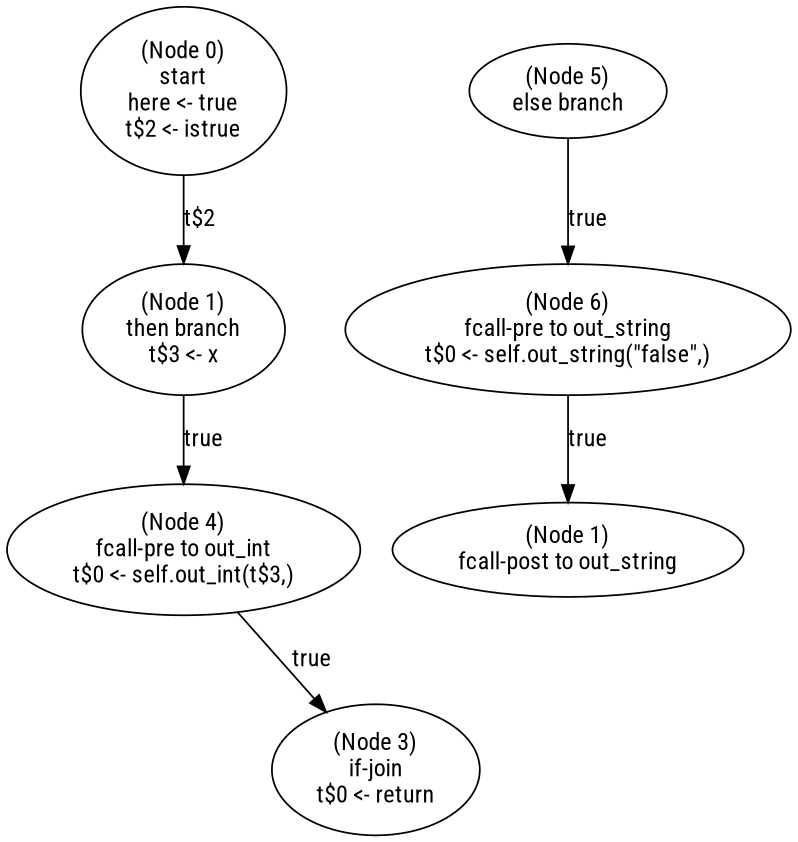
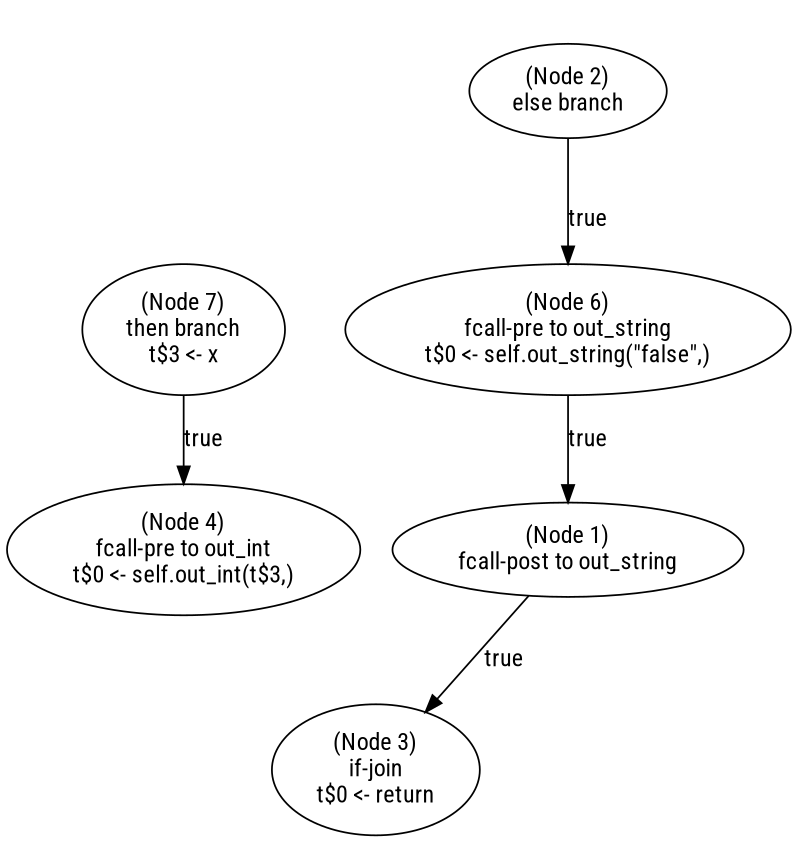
  digraph {
    fontname="Roboto Condensed"
    node [fontname="Roboto Condensed"]
    edge [fontname="Roboto Condensed"]
-   n1 [label="(Node 0)\nstart\nhere <- true\nt$2 <- istrue\n"]
-   n2 [label="(Node 1)\nthen branch\nt$3 <- x\n"]
-   n3 [label="(Node 5)\nelse branch\n"]
+   n2 [label="(Node 7)\nthen branch\nt$3 <- x\n"]
+   n3 [label="(Node 2)\nelse branch\n"]
    n4 [label="(Node 6)\nfcall-pre to out_string\nt$0 <- self.out_string(\"false\",)\n"]
    n5 [label="(Node 4)\nfcall-pre to out_int\nt$0 <- self.out_int(t$3,)\n"]
    n6 [label="(Node 1)\nfcall-post to out_string\n"]
    n7 [label="(Node 3)\nif-join\nt$0 <- return\n"]
-   n1 -> n2 [label="t$2"]
    n2 -> n5 [label=true]
    n3 -> n4 [label=true]
    n4 -> n6 [label=true]
-   n5 -> n7 [label=true]
+   n6 -> n7 [label=true]
  }
